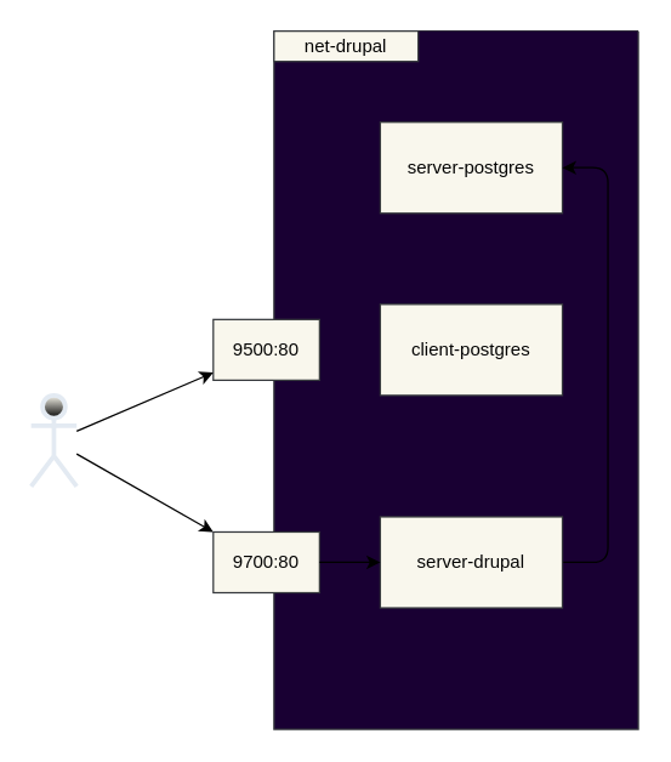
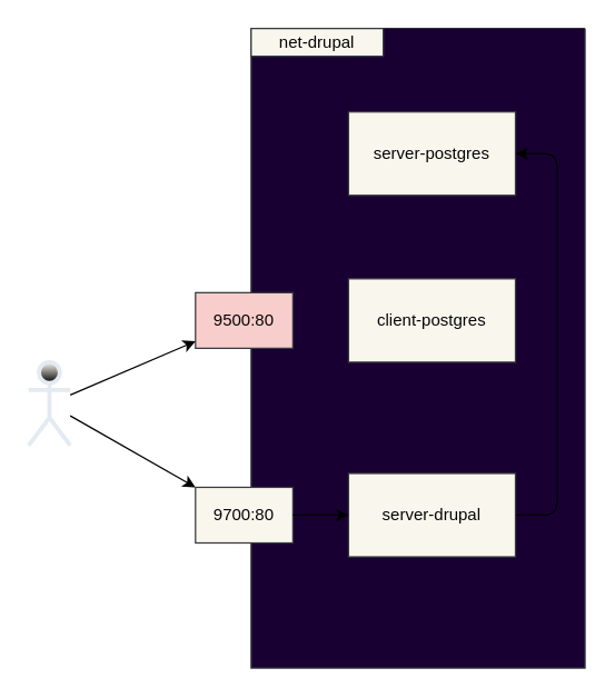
  <mxCell id="0" />
  <mxCell id="1" parent="0" />
  <mxCell id="2" value="" style="swimlane;startSize=0;strokeColor=#36393d;fillColor=#ffcc99;gradientColor=default;swimlaneFillColor=#190033;" vertex="1" parent="1"><mxGeometry x="180" y="20" width="240" height="460" as="geometry" /></mxCell>
  <mxCell id="3" value="server-postgres" style="rounded=0;whiteSpace=wrap;html=1;fillColor=#f9f7ed;strokeColor=#36393d;fontColor=#050505;" vertex="1" parent="2"><mxGeometry x="70" y="60" width="120" height="60" as="geometry" /></mxCell>
  <mxCell id="4" value="client-postgres" style="rounded=0;whiteSpace=wrap;html=1;fillColor=#f9f7ed;strokeColor=#36393d;fontColor=#050505;" vertex="1" parent="2"><mxGeometry x="70" y="180" width="120" height="60" as="geometry" /></mxCell>
  <mxCell id="5" style="edgeStyle=none;html=1;entryX=1;entryY=0.5;entryDx=0;entryDy=0;fontColor=#050505;" edge="1" parent="2" source="6" target="3"><mxGeometry relative="1" as="geometry"><Array as="points"><mxPoint x="220" y="350" /><mxPoint x="220" y="90" /></Array></mxGeometry></mxCell>
  <mxCell id="6" value="server-drupal" style="rounded=0;whiteSpace=wrap;html=1;fillColor=#f9f7ed;strokeColor=#36393d;fontColor=#050505;" vertex="1" parent="2"><mxGeometry x="70" y="320" width="120" height="60" as="geometry" /></mxCell>
- <mxCell id="7" value="9500:80" style="rounded=0;whiteSpace=wrap;html=1;fillColor=#f9f7ed;strokeColor=#36393d;fontColor=#050505;" vertex="1" parent="2"><mxGeometry x="-40" y="190" width="70" height="40" as="geometry" /></mxCell>
+ <mxCell id="7" value="9500:80" style="rounded=0;whiteSpace=wrap;html=1;fillColor=#f8cecc;strokeColor=#36393d;fontColor=#050505;" vertex="1" parent="2"><mxGeometry x="-40" y="190" width="70" height="40" as="geometry" /></mxCell>
  <mxCell id="8" value="net-drupal" style="rounded=0;whiteSpace=wrap;html=1;fillColor=#f9f7ed;strokeColor=#36393d;fontColor=#050505;" vertex="1" parent="2"><mxGeometry width="95" height="20" as="geometry" /></mxCell>
  <mxCell id="9" style="edgeStyle=none;html=1;fontColor=#050505;" edge="1" parent="1" source="11" target="7"><mxGeometry relative="1" as="geometry" /></mxCell>
  <mxCell id="10" style="edgeStyle=none;html=1;fontColor=#050505;" edge="1" parent="1" source="11" target="12"><mxGeometry relative="1" as="geometry" /></mxCell>
  <mxCell id="11" value="" style="shape=umlActor;verticalLabelPosition=bottom;verticalAlign=top;html=1;outlineConnect=0;strokeColor=#e3eaf2;fillColor=#f9f7ed;gradientColor=default;strokeWidth=3;" vertex="1" parent="1"><mxGeometry x="20" y="260" width="30" height="60" as="geometry" /></mxCell>
  <mxCell id="12" value="9700:80" style="rounded=0;whiteSpace=wrap;html=1;fillColor=#f9f7ed;strokeColor=#36393d;fontColor=#050505;" vertex="1" parent="1"><mxGeometry x="140" y="350" width="70" height="40" as="geometry" /></mxCell>
  <mxCell id="13" style="edgeStyle=none;html=1;fontColor=#050505;" edge="1" parent="1" source="12" target="6"><mxGeometry relative="1" as="geometry" /></mxCell>
